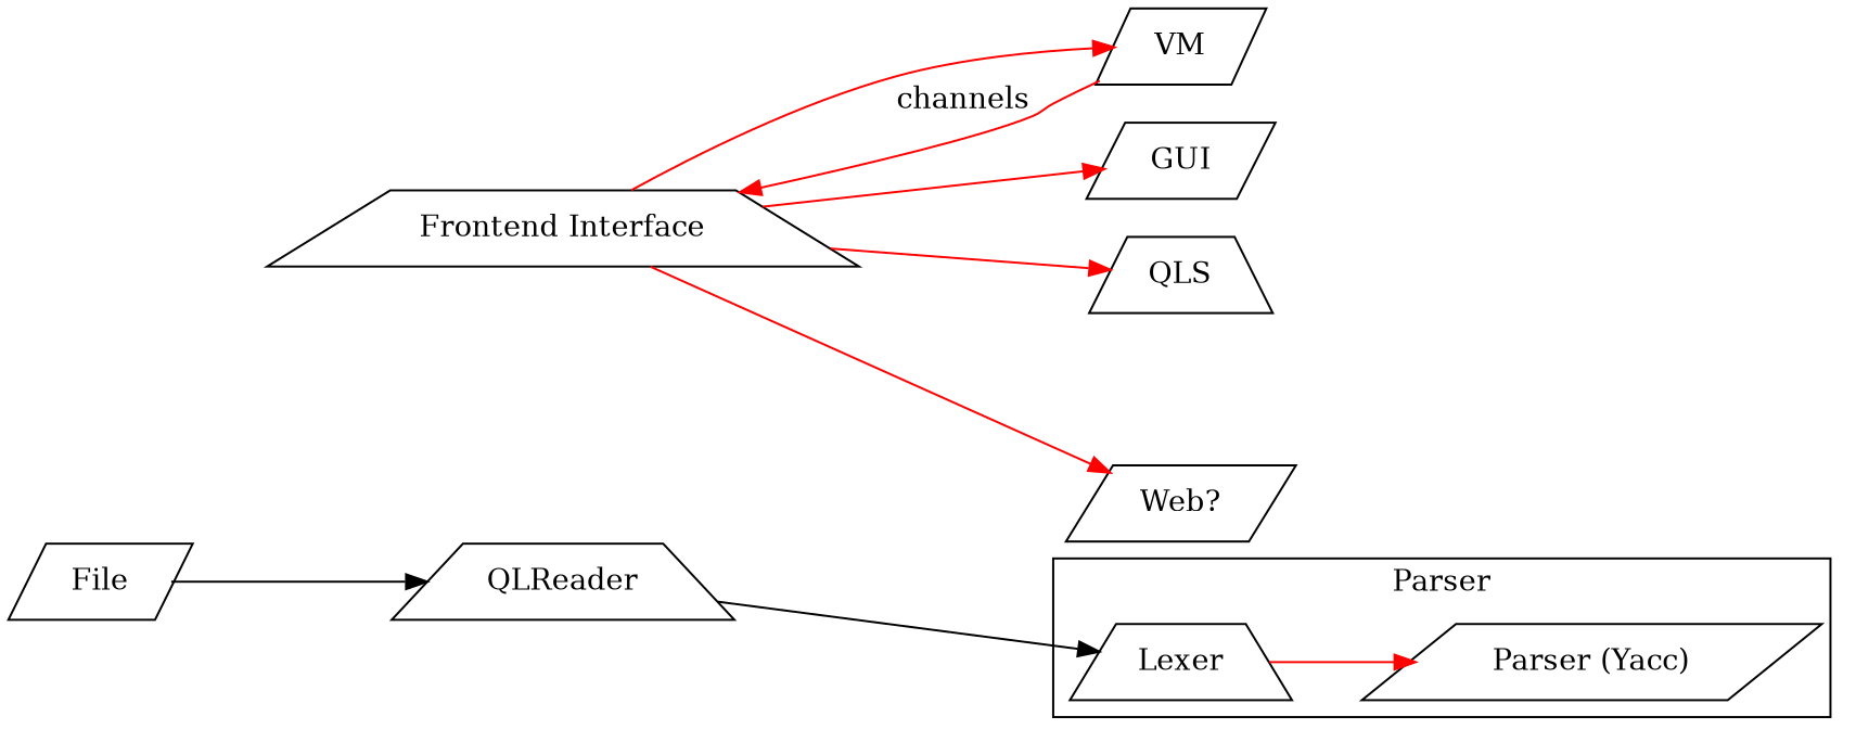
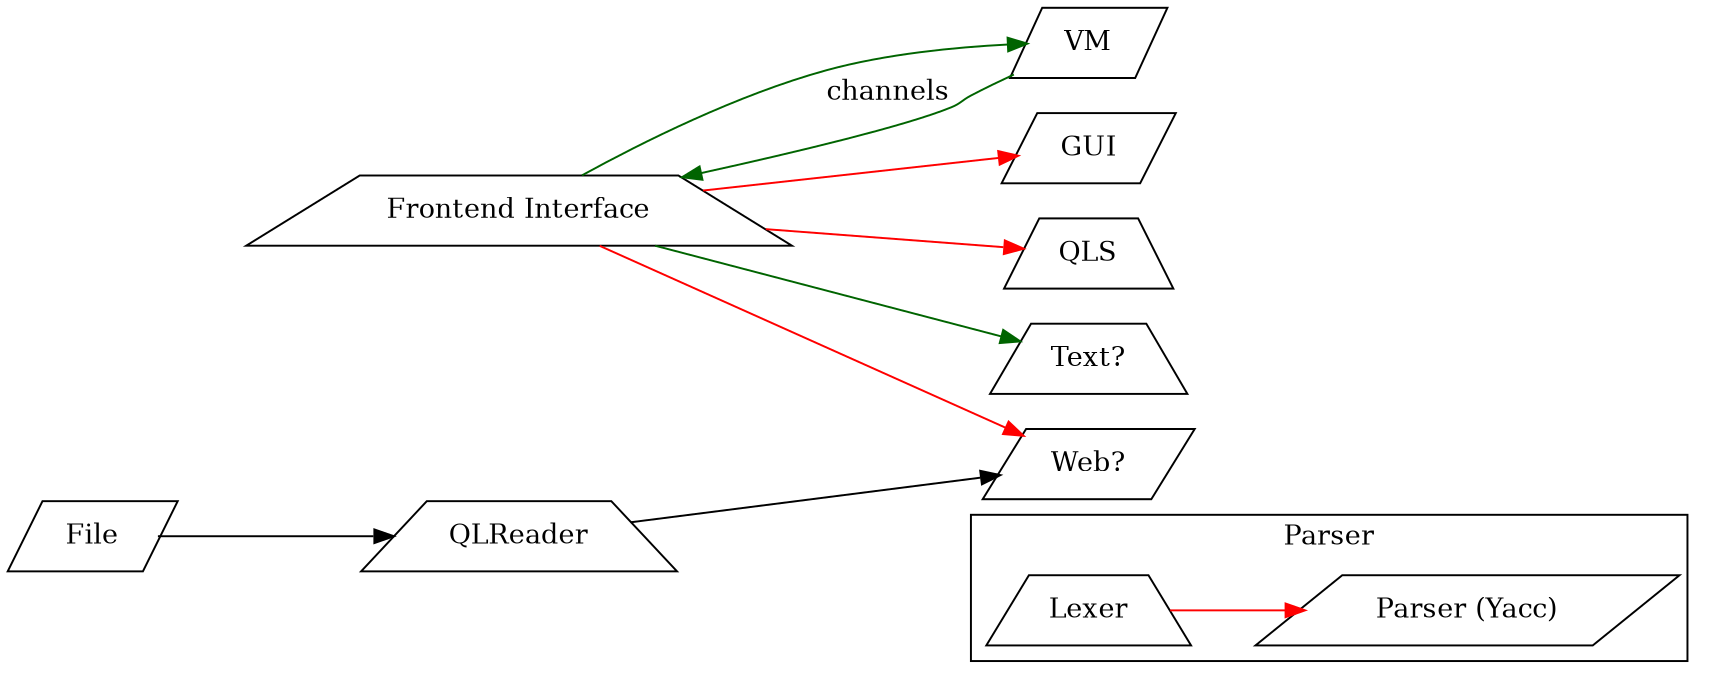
  digraph {
    rankdir=LR
    node [shape=trapezium]
    edge [color=red]
    Lexer
    "Parser (Yacc)" [shape=parallelogram]
    QLReader
    File [shape=parallelogram]
    "Frontend Interface"
    VM [shape=parallelogram]
    GUI [shape=parallelogram]
    QLS
+   "Text?"
    "Web?" [shape=parallelogram]
    subgraph cluster_1 {
      label=Parser
      Lexer
      "Parser (Yacc)"
    }
    Lexer -> "Parser (Yacc)"
-   QLReader -> Lexer [color=black]
+   QLReader -> "Web?" [color=black]
    File -> QLReader [color=black]
-   "Frontend Interface" -> VM
+   "Frontend Interface" -> VM [color=darkgreen]
    "Frontend Interface" -> GUI
    "Frontend Interface" -> QLS
+   "Frontend Interface" -> "Text?" [color=darkgreen]
    "Frontend Interface" -> "Web?"
-   VM -> "Frontend Interface" [label=channels]
+   VM -> "Frontend Interface" [color=darkgreen label=channels]
  }
